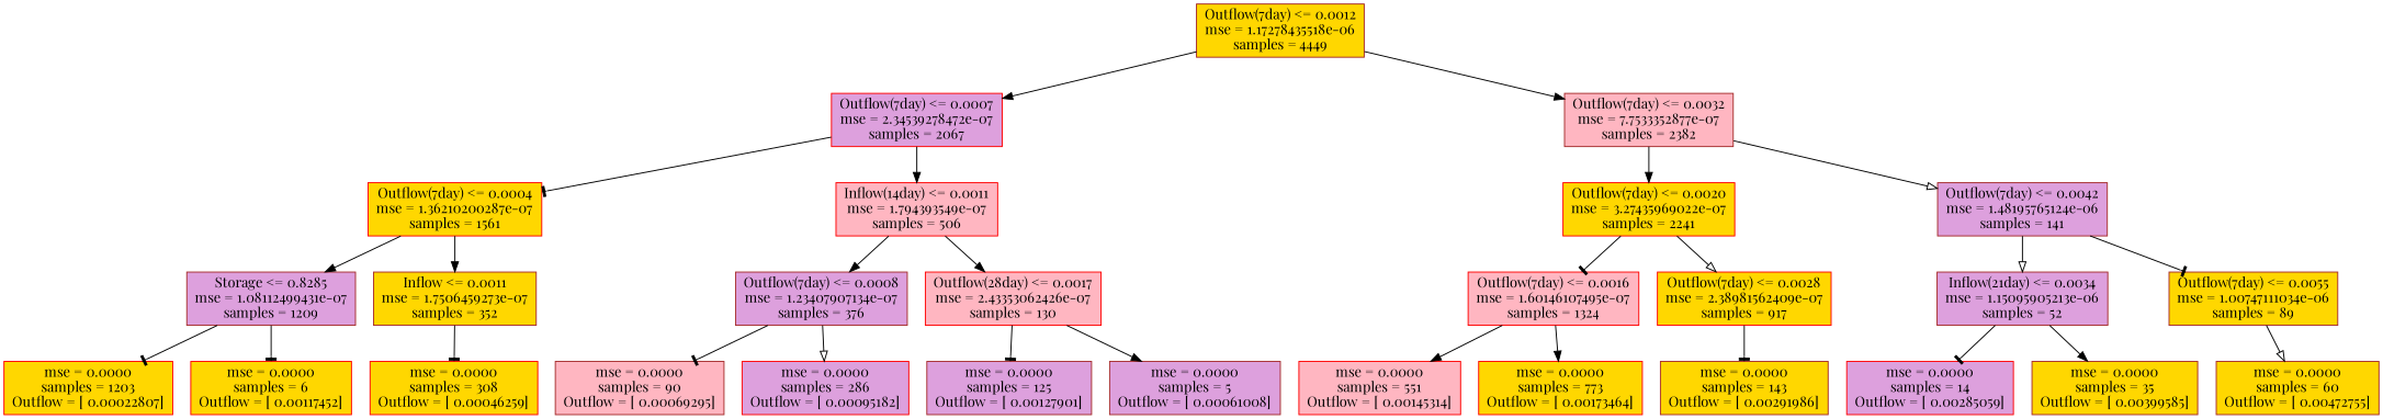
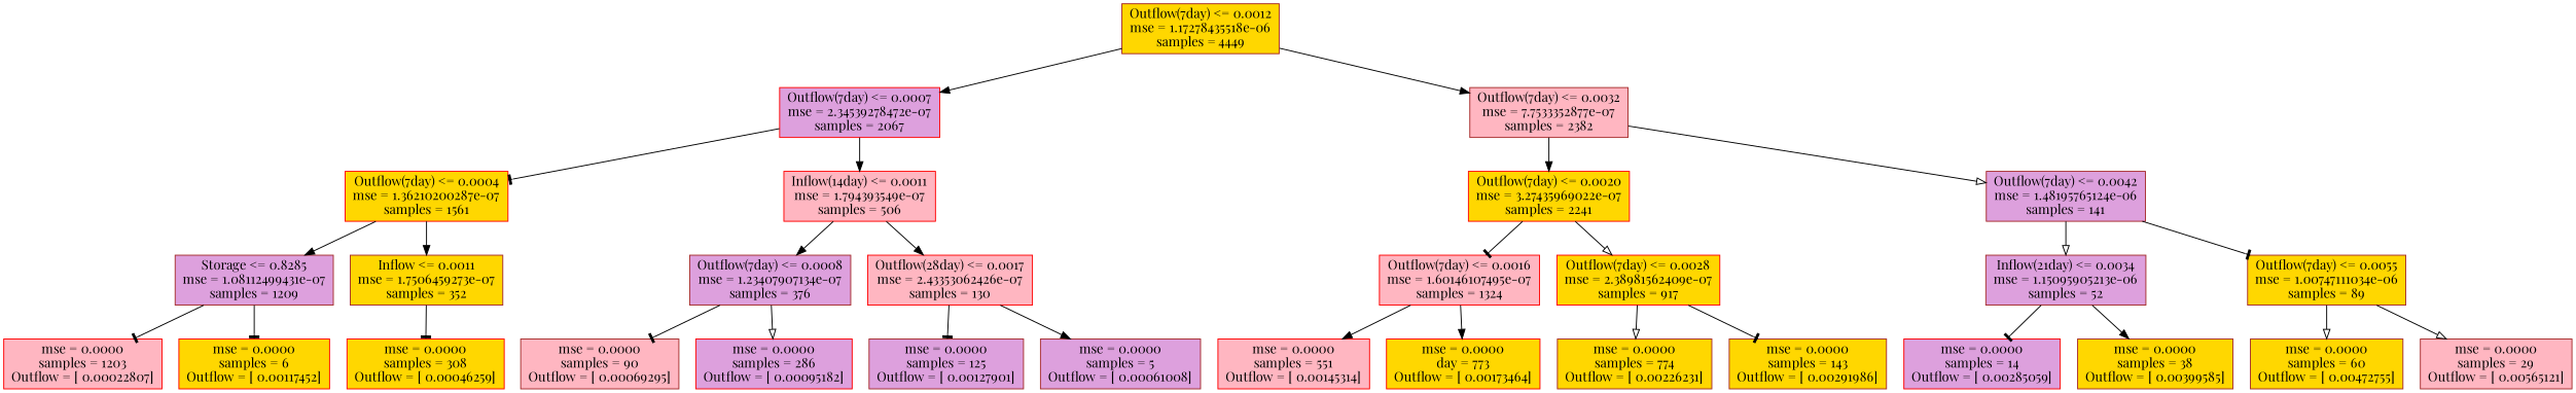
  digraph {
    fontname="Playfair Display"
    node [color=brown fillcolor=gold fontname="Playfair Display" shape=box style=filled]
    edge [arrowhead=normal fontname="Playfair Display"]
    n1 [label="Outflow(7day) <= 0.0012\nmse = 1.17278435518e-06\nsamples = 4449"]
    n2 [color=red fillcolor=plum label="Outflow(7day) <= 0.0007\nmse = 2.34539278472e-07\nsamples = 2067"]
    n3 [fillcolor=lightpink label="Outflow(7day) <= 0.0032\nmse = 7.7533352877e-07\nsamples = 2382"]
    n4 [color=red label="Outflow(7day) <= 0.0004\nmse = 1.36210200287e-07\nsamples = 1561"]
    n5 [color=red fillcolor=lightpink label="Inflow(14day) <= 0.0011\nmse = 1.794393549e-07\nsamples = 506"]
    n6 [color=red label="Outflow(7day) <= 0.0020\nmse = 3.27435969022e-07\nsamples = 2241"]
    n7 [fillcolor=plum label="Outflow(7day) <= 0.0042\nmse = 1.48195765124e-06\nsamples = 141"]
    n8 [fillcolor=plum label="Storage <= 0.8285\nmse = 1.08112499431e-07\nsamples = 1209"]
    n9 [label="Inflow <= 0.0011\nmse = 1.7506459273e-07\nsamples = 352"]
    n10 [fillcolor=plum label="Outflow(7day) <= 0.0008\nmse = 1.23407907134e-07\nsamples = 376"]
    n11 [color=red fillcolor=lightpink label="Outflow(28day) <= 0.0017\nmse = 2.43353062426e-07\nsamples = 130"]
-   n12 [color=red label="mse = 0.0000\nsamples = 1203\nOutflow = [ 0.00022807]"]
+   n12 [color=red fillcolor=lightpink label="mse = 0.0000\nsamples = 1203\nOutflow = [ 0.00022807]"]
    n13 [color=red label="mse = 0.0000\nsamples = 6\nOutflow = [ 0.00117452]"]
    n14 [color=red label="mse = 0.0000\nsamples = 308\nOutflow = [ 0.00046259]"]
    n15 [fillcolor=lightpink label="mse = 0.0000\nsamples = 90\nOutflow = [ 0.00069295]"]
    n16 [color=red fillcolor=plum label="mse = 0.0000\nsamples = 286\nOutflow = [ 0.00095182]"]
    n17 [fillcolor=plum label="mse = 0.0000\nsamples = 125\nOutflow = [ 0.00127901]"]
    n18 [fillcolor=plum label="mse = 0.0000\nsamples = 5\nOutflow = [ 0.00061008]"]
    n19 [color=red fillcolor=lightpink label="Outflow(7day) <= 0.0016\nmse = 1.60146107495e-07\nsamples = 1324"]
    n20 [color=red label="Outflow(7day) <= 0.0028\nmse = 2.38981562409e-07\nsamples = 917"]
    n21 [fillcolor=plum label="Inflow(21day) <= 0.0034\nmse = 1.15095905213e-06\nsamples = 52"]
    n22 [label="Outflow(7day) <= 0.0055\nmse = 1.00747111034e-06\nsamples = 89"]
    n23 [color=red fillcolor=lightpink label="mse = 0.0000\nsamples = 551\nOutflow = [ 0.00145314]"]
-   n24 [color=red label="mse = 0.0000\nsamples = 773\nOutflow = [ 0.00173464]"]
+   n24 [color=red label="mse = 0.0000\nday = 773\nOutflow = [ 0.00173464]"]
+   n25 [label="mse = 0.0000\nsamples = 774\nOutflow = [ 0.00226231]"]
    n26 [label="mse = 0.0000\nsamples = 143\nOutflow = [ 0.00291986]"]
    n27 [color=red fillcolor=plum label="mse = 0.0000\nsamples = 14\nOutflow = [ 0.00285059]"]
-   n28 [label="mse = 0.0000\nsamples = 35\nOutflow = [ 0.00399585]"]
+   n28 [label="mse = 0.0000\nsamples = 38\nOutflow = [ 0.00399585]"]
    n29 [label="mse = 0.0000\nsamples = 60\nOutflow = [ 0.00472755]"]
+   n30 [fillcolor=lightpink label="mse = 0.0000\nsamples = 29\nOutflow = [ 0.00565121]"]
    n1 -> n2
    n1 -> n3
    n2 -> n4 [arrowhead=tee]
    n2 -> n5
    n3 -> n6
    n3 -> n7 [arrowhead=onormal]
    n4 -> n8
    n4 -> n9
    n5 -> n10
    n5 -> n11
    n6 -> n19 [arrowhead=tee]
    n6 -> n20 [arrowhead=onormal]
    n7 -> n21 [arrowhead=onormal]
    n7 -> n22 [arrowhead=tee]
    n8 -> n12 [arrowhead=tee]
    n8 -> n13 [arrowhead=tee]
    n9 -> n14 [arrowhead=tee]
    n10 -> n15 [arrowhead=tee]
    n10 -> n16 [arrowhead=onormal]
    n11 -> n17 [arrowhead=tee]
    n11 -> n18
    n19 -> n23
    n19 -> n24
+   n20 -> n25 [arrowhead=onormal]
    n20 -> n26 [arrowhead=tee]
    n21 -> n27 [arrowhead=tee]
    n21 -> n28
    n22 -> n29 [arrowhead=onormal]
+   n22 -> n30 [arrowhead=onormal]
  }
